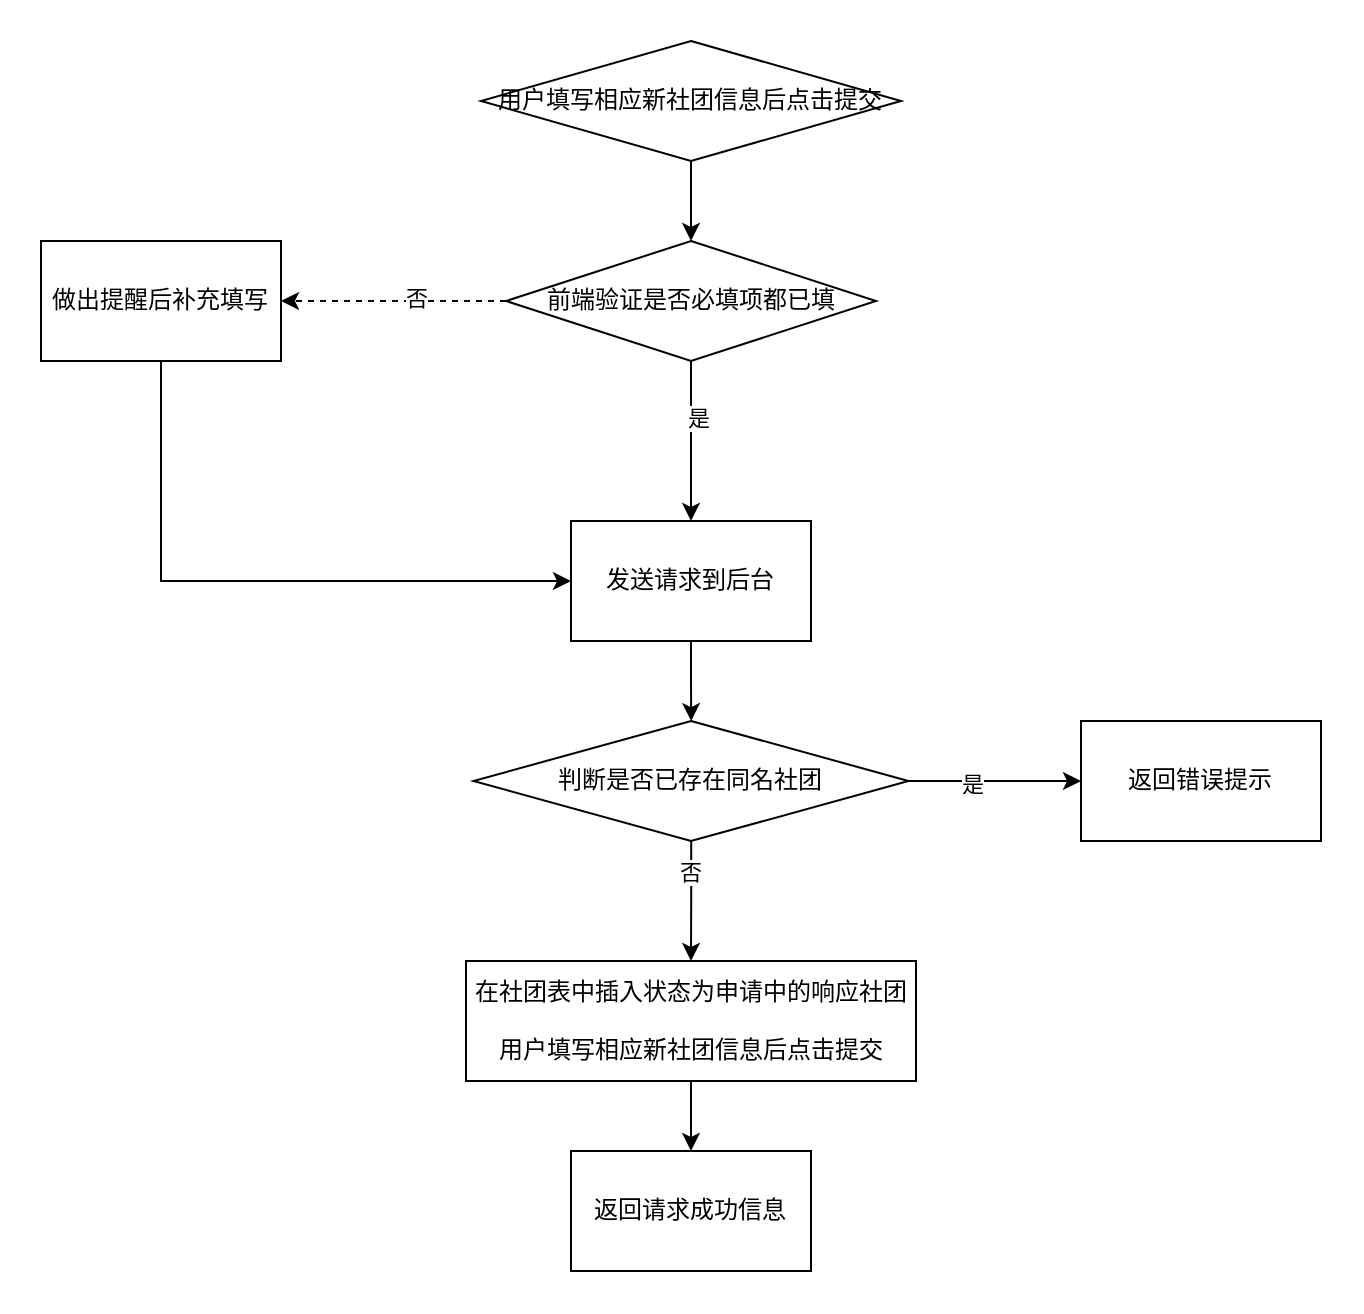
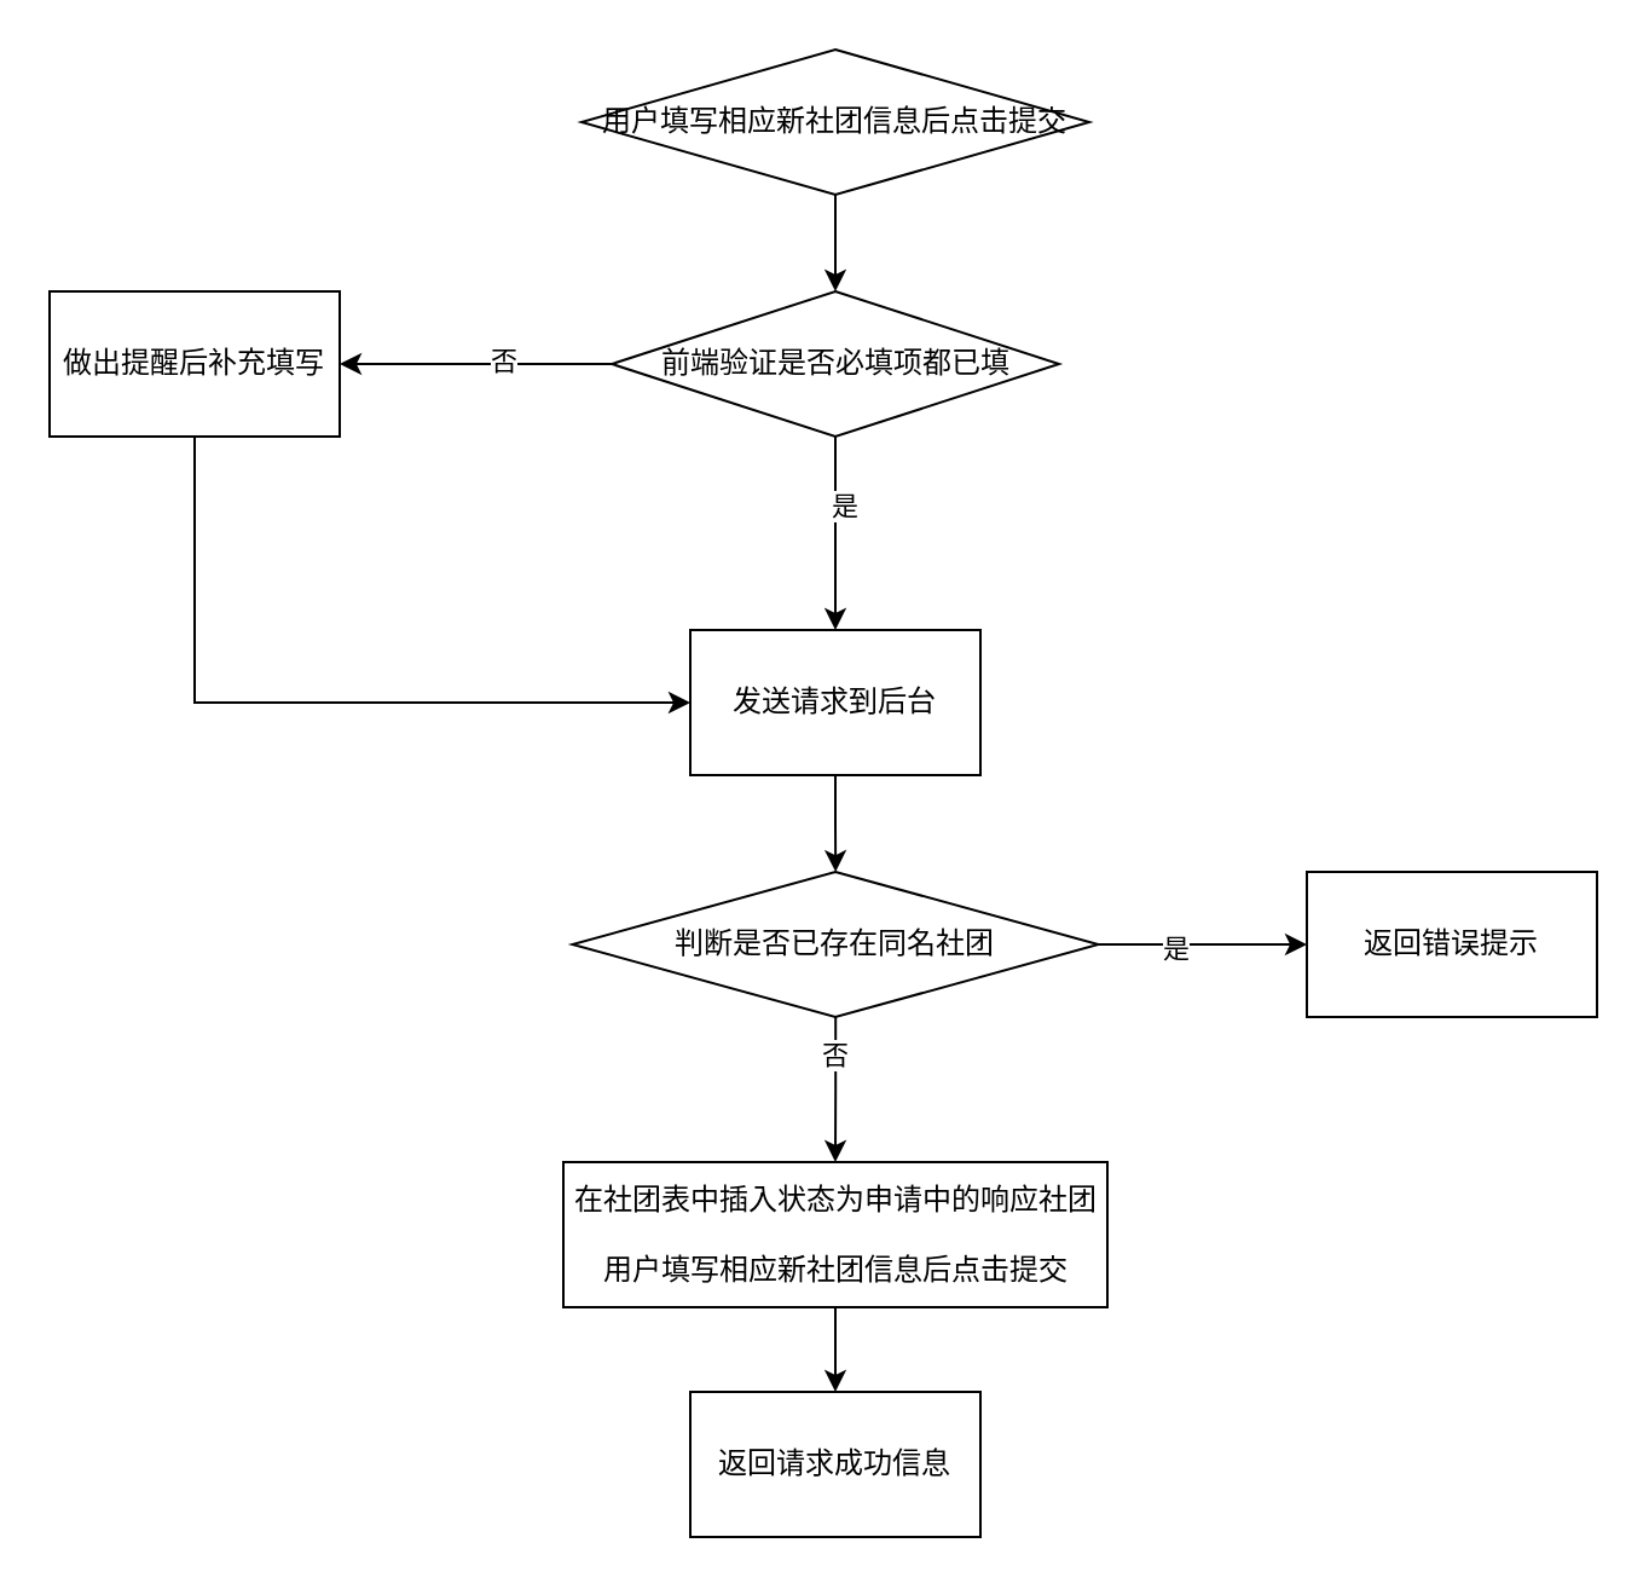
  <mxCell id="0" />
  <mxCell id="1" parent="0" />
  <mxCell id="2" value="" style="edgeStyle=orthogonalEdgeStyle;rounded=0;orthogonalLoop=1;jettySize=auto;html=1;" edge="1" parent="1" source="3" target="8"><mxGeometry relative="1" as="geometry"><mxPoint x="345" y="120" as="targetPoint" /></mxGeometry></mxCell>
  <mxCell id="3" value="用户填写相应新社团信息后点击提交" style="rhombus;whiteSpace=wrap;html=1;" vertex="1" parent="1"><mxGeometry x="240" y="20" width="210" height="60" as="geometry" /></mxCell>
  <mxCell id="4" value="" style="edgeStyle=orthogonalEdgeStyle;rounded=0;orthogonalLoop=1;jettySize=auto;html=1;" edge="1" parent="1" source="8" target="10"><mxGeometry relative="1" as="geometry" /></mxCell>
  <mxCell id="5" value="是" style="edgeLabel;html=1;align=center;verticalAlign=middle;resizable=0;points=[];" vertex="1" connectable="0" parent="4"><mxGeometry x="-0.312" y="3" relative="1" as="geometry"><mxPoint as="offset" /></mxGeometry></mxCell>
- <mxCell id="6" value="" style="edgeStyle=orthogonalEdgeStyle;rounded=0;orthogonalLoop=1;jettySize=auto;html=1;dashed=1;" edge="1" parent="1" source="8" target="12"><mxGeometry relative="1" as="geometry" /></mxCell>
+ <mxCell id="6" value="" style="edgeStyle=orthogonalEdgeStyle;rounded=0;orthogonalLoop=1;jettySize=auto;html=1;" edge="1" parent="1" source="8" target="12"><mxGeometry relative="1" as="geometry" /></mxCell>
  <mxCell id="7" value="否" style="edgeLabel;html=1;align=center;verticalAlign=middle;resizable=0;points=[];" vertex="1" connectable="0" parent="6"><mxGeometry x="-0.191" y="-2" relative="1" as="geometry"><mxPoint x="1" as="offset" /></mxGeometry></mxCell>
  <mxCell id="8" value="&lt;span&gt;前端验证是否必填项都已填&lt;/span&gt;" style="rhombus;whiteSpace=wrap;html=1;" vertex="1" parent="1"><mxGeometry x="252.5" y="120" width="185" height="60" as="geometry" /></mxCell>
  <mxCell id="9" value="" style="edgeStyle=orthogonalEdgeStyle;rounded=0;orthogonalLoop=1;jettySize=auto;html=1;" edge="1" parent="1" source="10" target="17"><mxGeometry relative="1" as="geometry" /></mxCell>
  <mxCell id="10" value="发送请求到后台" style="whiteSpace=wrap;html=1;" vertex="1" parent="1"><mxGeometry x="285" y="260" width="120" height="60" as="geometry" /></mxCell>
  <mxCell id="11" style="edgeStyle=orthogonalEdgeStyle;rounded=0;orthogonalLoop=1;jettySize=auto;html=1;entryX=0;entryY=0.5;entryDx=0;entryDy=0;" edge="1" parent="1" source="12" target="10"><mxGeometry relative="1" as="geometry"><Array as="points"><mxPoint x="80" y="290" /></Array></mxGeometry></mxCell>
  <mxCell id="12" value="做出提醒后补充填写" style="whiteSpace=wrap;html=1;" vertex="1" parent="1"><mxGeometry x="20" y="120" width="120" height="60" as="geometry" /></mxCell>
  <mxCell id="13" value="" style="edgeStyle=orthogonalEdgeStyle;rounded=0;orthogonalLoop=1;jettySize=auto;html=1;" edge="1" parent="1" source="17" target="18"><mxGeometry relative="1" as="geometry" /></mxCell>
  <mxCell id="14" value="是" style="edgeLabel;html=1;align=center;verticalAlign=middle;resizable=0;points=[];" vertex="1" connectable="0" parent="13"><mxGeometry x="-0.252" y="-1" relative="1" as="geometry"><mxPoint as="offset" /></mxGeometry></mxCell>
  <mxCell id="15" value="" style="edgeStyle=orthogonalEdgeStyle;rounded=0;orthogonalLoop=1;jettySize=auto;html=1;" edge="1" parent="1" source="17" target="20"><mxGeometry relative="1" as="geometry" /></mxCell>
  <mxCell id="16" value="否" style="edgeLabel;html=1;align=center;verticalAlign=middle;resizable=0;points=[];" vertex="1" connectable="0" parent="15"><mxGeometry x="-0.467" y="-1" relative="1" as="geometry"><mxPoint as="offset" /></mxGeometry></mxCell>
  <mxCell id="17" value="判断是否已存在同名社团" style="rhombus;whiteSpace=wrap;html=1;" vertex="1" parent="1"><mxGeometry x="236.25" y="360" width="217.5" height="60" as="geometry" /></mxCell>
  <mxCell id="18" value="返回错误提示" style="whiteSpace=wrap;html=1;" vertex="1" parent="1"><mxGeometry x="540" y="360" width="120" height="60" as="geometry" /></mxCell>
  <mxCell id="19" value="" style="edgeStyle=orthogonalEdgeStyle;rounded=0;orthogonalLoop=1;jettySize=auto;html=1;" edge="1" parent="1" source="20" target="21"><mxGeometry relative="1" as="geometry" /></mxCell>
  <mxCell id="20" value="在社团表中插入状态为申请中的响应社团&lt;br&gt;&lt;br&gt;用户填写相应新社团信息后点击提交" style="whiteSpace=wrap;html=1;" vertex="1" parent="1"><mxGeometry x="232.5" y="480" width="225" height="60" as="geometry" /></mxCell>
  <mxCell id="21" value="返回请求成功信息" style="whiteSpace=wrap;html=1;" vertex="1" parent="1"><mxGeometry x="285" y="575" width="120" height="60" as="geometry" /></mxCell>
